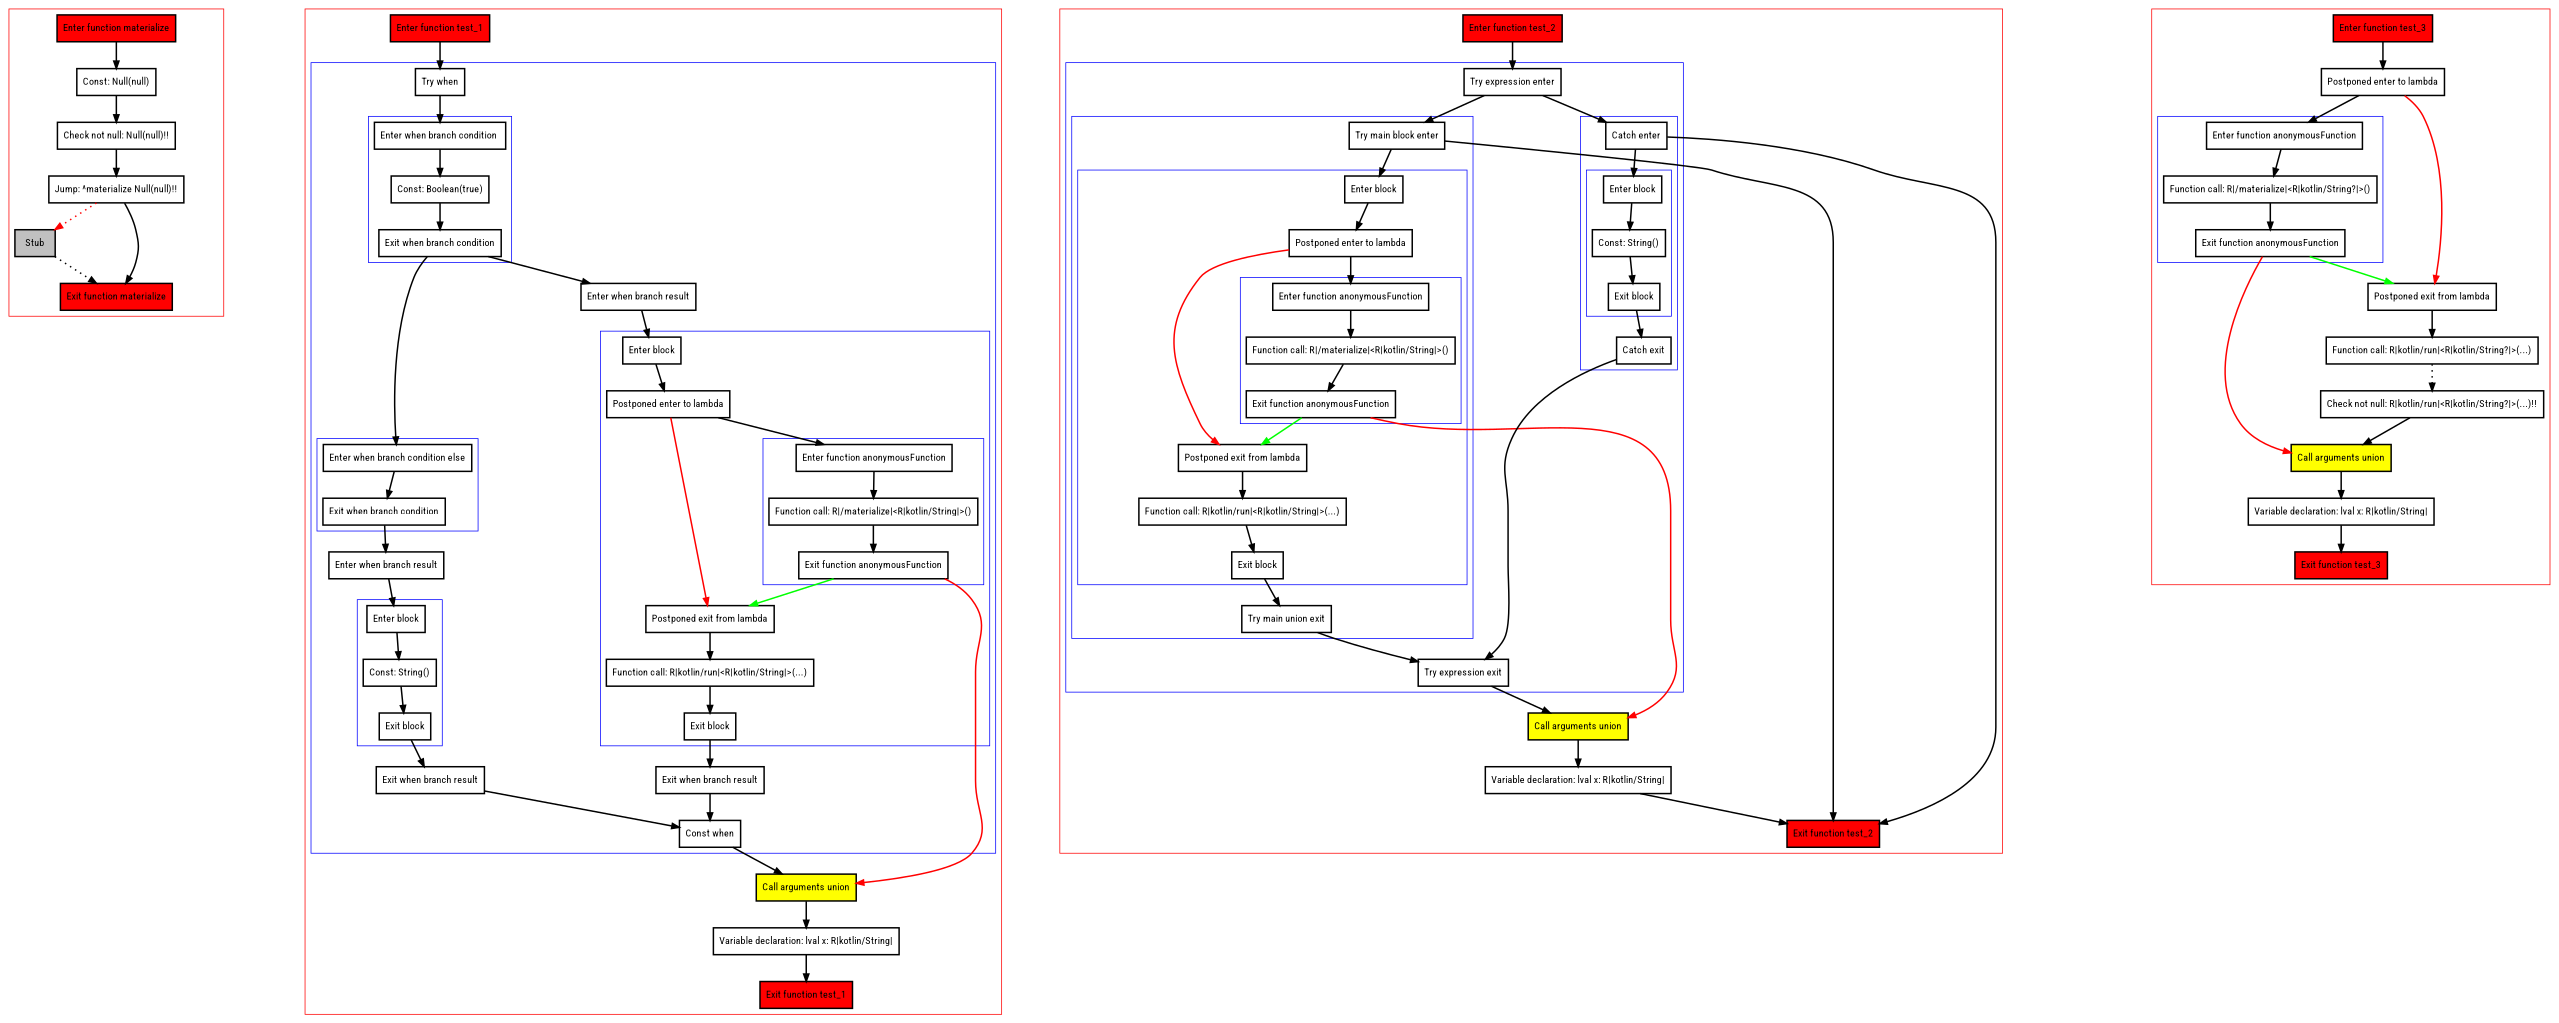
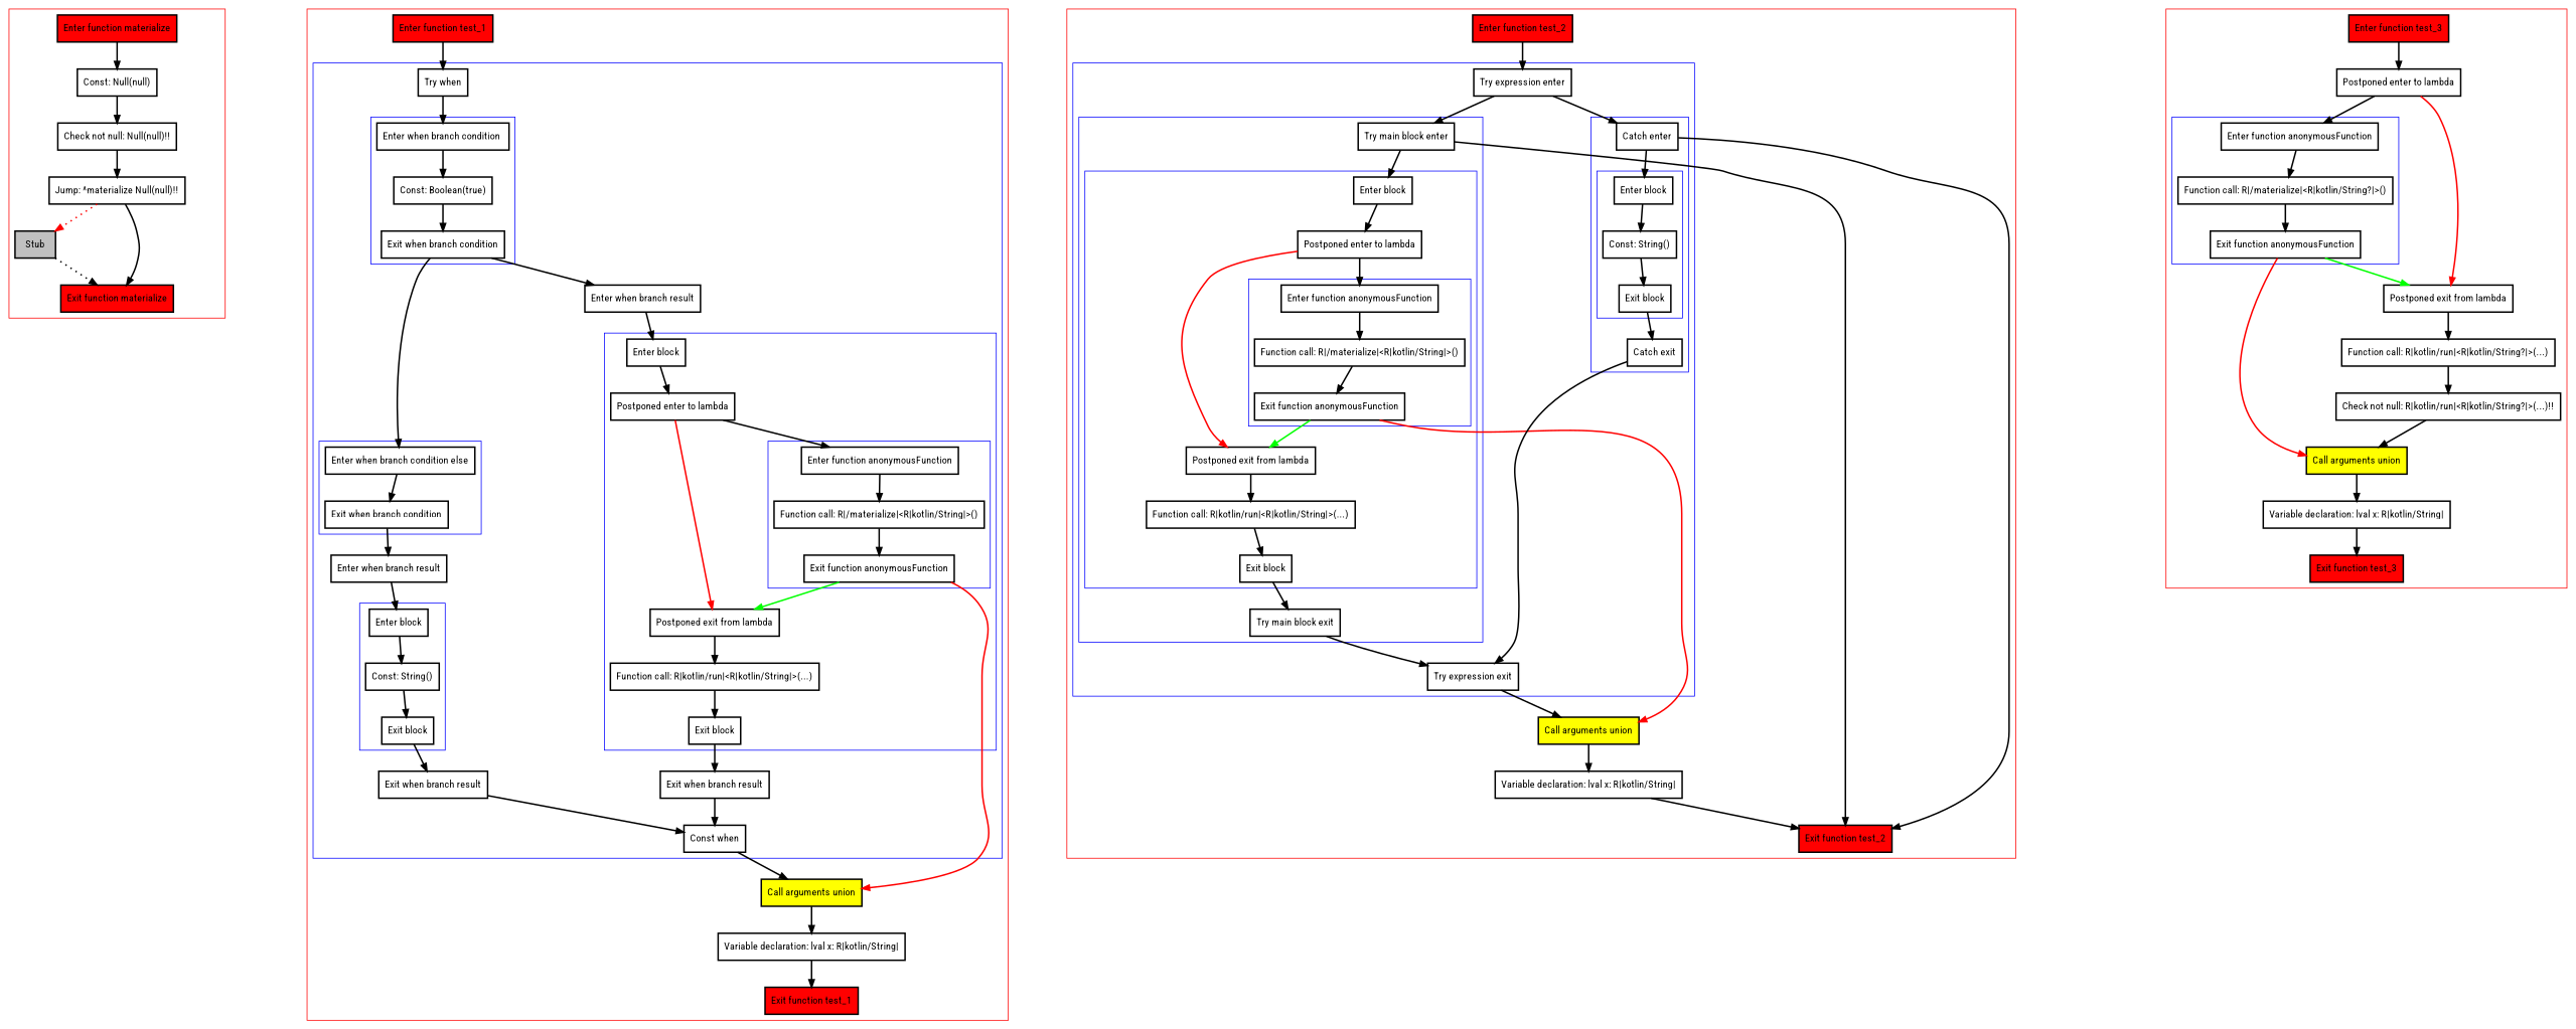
  digraph {
    fontname="Roboto Condensed"
    nodesep=3
    node [fontname="Roboto Condensed" penwidth=2 shape=box]
    edge [fontname="Roboto Condensed" penwidth=2]
    n1 [fillcolor=red label="Enter function materialize" style=filled]
    n2 [label="Const: Null(null)"]
    n3 [label="Check not null: Null(null)!!"]
    n4 [label="Jump: ^materialize Null(null)!!"]
    n5 [fillcolor=gray label=Stub style=filled]
    n6 [fillcolor=red label="Exit function materialize" style=filled]
    n7 [label="Enter when branch condition "]
    n8 [label="Const: Boolean(true)"]
    n9 [label="Exit when branch condition"]
    n10 [label="Enter when branch condition else"]
    n11 [label="Exit when branch condition"]
    n12 [label="Enter block"]
    n13 [label="Const: String()"]
    n14 [label="Exit block"]
    n15 [label="Enter function anonymousFunction"]
    n16 [label="Function call: R|/materialize|<R|kotlin/String|>()"]
    n17 [label="Exit function anonymousFunction"]
    n18 [label="Enter block"]
    n19 [label="Postponed enter to lambda"]
    n20 [label="Postponed exit from lambda"]
    n21 [label="Function call: R|kotlin/run|<R|kotlin/String|>(...)"]
    n22 [label="Exit block"]
    n23 [label="Try when"]
    n24 [label="Enter when branch result"]
    n25 [label="Exit when branch result"]
    n26 [label="Enter when branch result"]
    n27 [label="Exit when branch result"]
    n28 [label="Const when"]
    n29 [fillcolor=red label="Enter function test_1" style=filled]
    n30 [fillcolor=yellow label="Call arguments union" style=filled]
    n31 [label="Variable declaration: lval x: R|kotlin/String|"]
    n32 [fillcolor=red label="Exit function test_1" style=filled]
    n33 [label="Enter function anonymousFunction"]
    n34 [label="Function call: R|/materialize|<R|kotlin/String|>()"]
    n35 [label="Exit function anonymousFunction"]
    n36 [label="Enter block"]
    n37 [label="Postponed enter to lambda"]
    n38 [label="Postponed exit from lambda"]
    n39 [label="Function call: R|kotlin/run|<R|kotlin/String|>(...)"]
    n40 [label="Exit block"]
    n41 [label="Try main block enter"]
-   n42 [label="Try main union exit"]
+   n42 [label="Try main block exit"]
    n43 [label="Enter block"]
    n44 [label="Const: String()"]
    n45 [label="Exit block"]
    n46 [label="Catch enter"]
    n47 [label="Catch exit"]
    n48 [label="Try expression enter"]
    n49 [label="Try expression exit"]
    n50 [fillcolor=red label="Enter function test_2" style=filled]
    n51 [fillcolor=yellow label="Call arguments union" style=filled]
    n52 [label="Variable declaration: lval x: R|kotlin/String|"]
    n53 [fillcolor=red label="Exit function test_2" style=filled]
    n54 [label="Enter function anonymousFunction"]
    n55 [label="Function call: R|/materialize|<R|kotlin/String?|>()"]
    n56 [label="Exit function anonymousFunction"]
    n57 [fillcolor=red label="Enter function test_3" style=filled]
    n58 [label="Postponed enter to lambda"]
    n59 [label="Postponed exit from lambda"]
    n60 [label="Function call: R|kotlin/run|<R|kotlin/String?|>(...)"]
    n61 [label="Check not null: R|kotlin/run|<R|kotlin/String?|>(...)!!"]
    n62 [fillcolor=yellow label="Call arguments union" style=filled]
    n63 [label="Variable declaration: lval x: R|kotlin/String|"]
    n64 [fillcolor=red label="Exit function test_3" style=filled]
    subgraph cluster_1 {
      color=red
      n1
      n2
      n3
      n4
      n5
      n6
    }
    subgraph cluster_2 {
      color=red
      n29
      n30
      n31
      n32
      subgraph cluster_3 {
        color=blue
        n23
        n24
        n25
        n26
        n27
        n28
        subgraph cluster_4 {
          color=blue
          n7
          n8
          n9
        }
        subgraph cluster_5 {
          color=blue
          n10
          n11
        }
        subgraph cluster_6 {
          color=blue
          n12
          n13
          n14
        }
        subgraph cluster_7 {
          color=blue
          n18
          n19
          n20
          n21
          n22
          subgraph cluster_8 {
            color=blue
            n15
            n16
            n17
          }
        }
      }
    }
    subgraph cluster_9 {
      color=red
      n50
      n51
      n52
      n53
      subgraph cluster_10 {
        color=blue
        n48
        n49
        subgraph cluster_11 {
          color=blue
          n41
          n42
          subgraph cluster_12 {
            color=blue
            n36
            n37
            n38
            n39
            n40
            subgraph cluster_13 {
              color=blue
              n33
              n34
              n35
            }
          }
        }
        subgraph cluster_14 {
          color=blue
          n46
          n47
          subgraph cluster_15 {
            color=blue
            n43
            n44
            n45
          }
        }
      }
    }
    subgraph cluster_16 {
      color=red
      n57
      n58
      n59
      n60
      n61
      n62
      n63
      n64
      subgraph cluster_17 {
        color=blue
        n54
        n55
        n56
      }
    }
    n1 -> n2
    n2 -> n3
    n3 -> n4
    n4 -> n5 [color=red style=dotted]
    n4 -> n6
    n5 -> n6 [style=dotted]
    n7 -> n8
    n8 -> n9
    n9 -> n10
    n9 -> n26
    n10 -> n11
    n11 -> n24
    n12 -> n13
    n13 -> n14
    n14 -> n25
    n15 -> n16
    n16 -> n17
    n17 -> n20 [color=green]
    n17 -> n30 [color=red]
    n18 -> n19
    n19 -> n15
    n19 -> n20 [color=red]
    n20 -> n21
    n21 -> n22
    n22 -> n27
    n23 -> n7
    n24 -> n12
    n25 -> n28
    n26 -> n18
    n27 -> n28
    n28 -> n30
    n29 -> n23
    n30 -> n31
    n31 -> n32
    n33 -> n34
    n34 -> n35
    n35 -> n38 [color=green]
    n35 -> n51 [color=red]
    n36 -> n37
    n37 -> n33
    n37 -> n38 [color=red]
    n38 -> n39
    n39 -> n40
    n40 -> n42
    n41 -> n36
    n41 -> n53
    n42 -> n49
    n43 -> n44
    n44 -> n45
    n45 -> n47
    n46 -> n43
    n46 -> n53
    n47 -> n49
    n48 -> n41
    n48 -> n46
    n49 -> n51
    n50 -> n48
    n51 -> n52
    n52 -> n53
    n54 -> n55
    n55 -> n56
    n56 -> n59 [color=green]
    n56 -> n62 [color=red]
    n57 -> n58
    n58 -> n54
    n58 -> n59 [color=red]
    n59 -> n60
-   n60 -> n61 [style=dotted]
+   n60 -> n61
    n61 -> n62
    n62 -> n63
    n63 -> n64
  }
